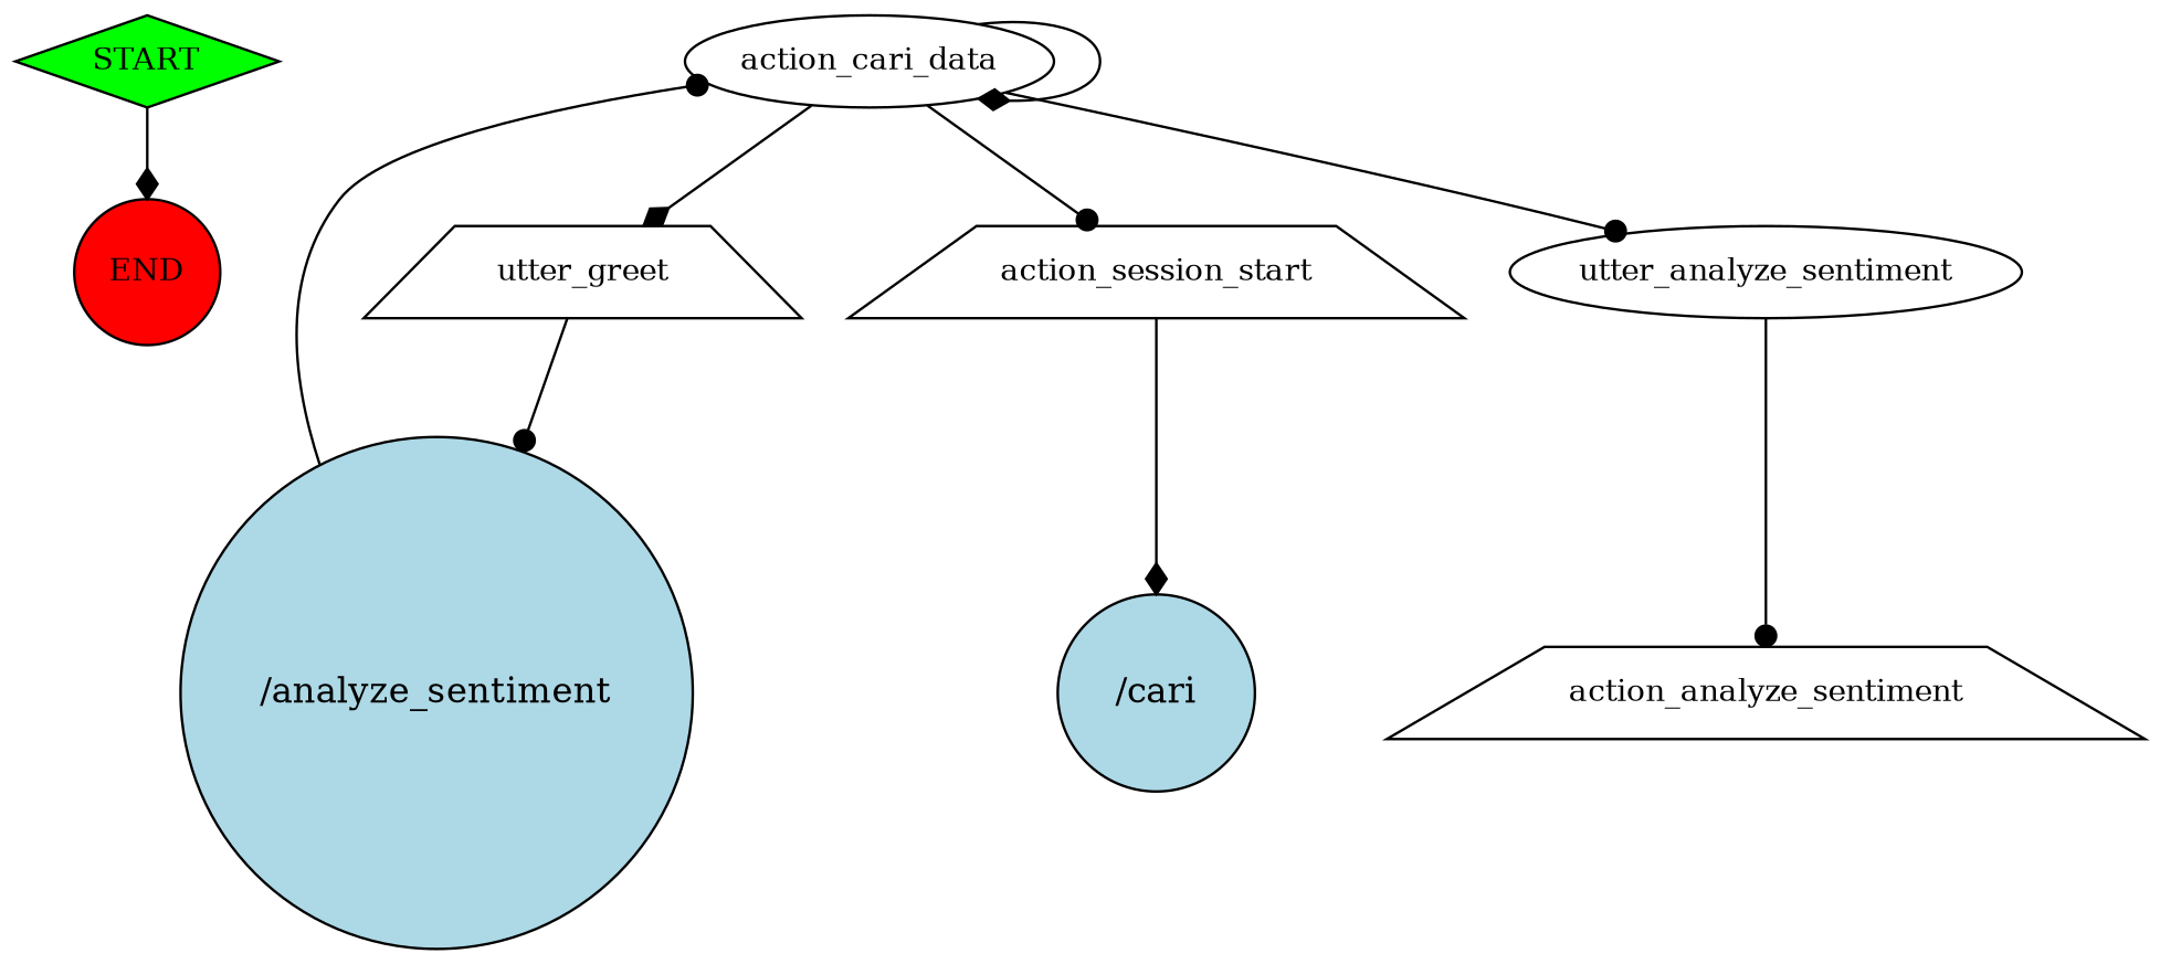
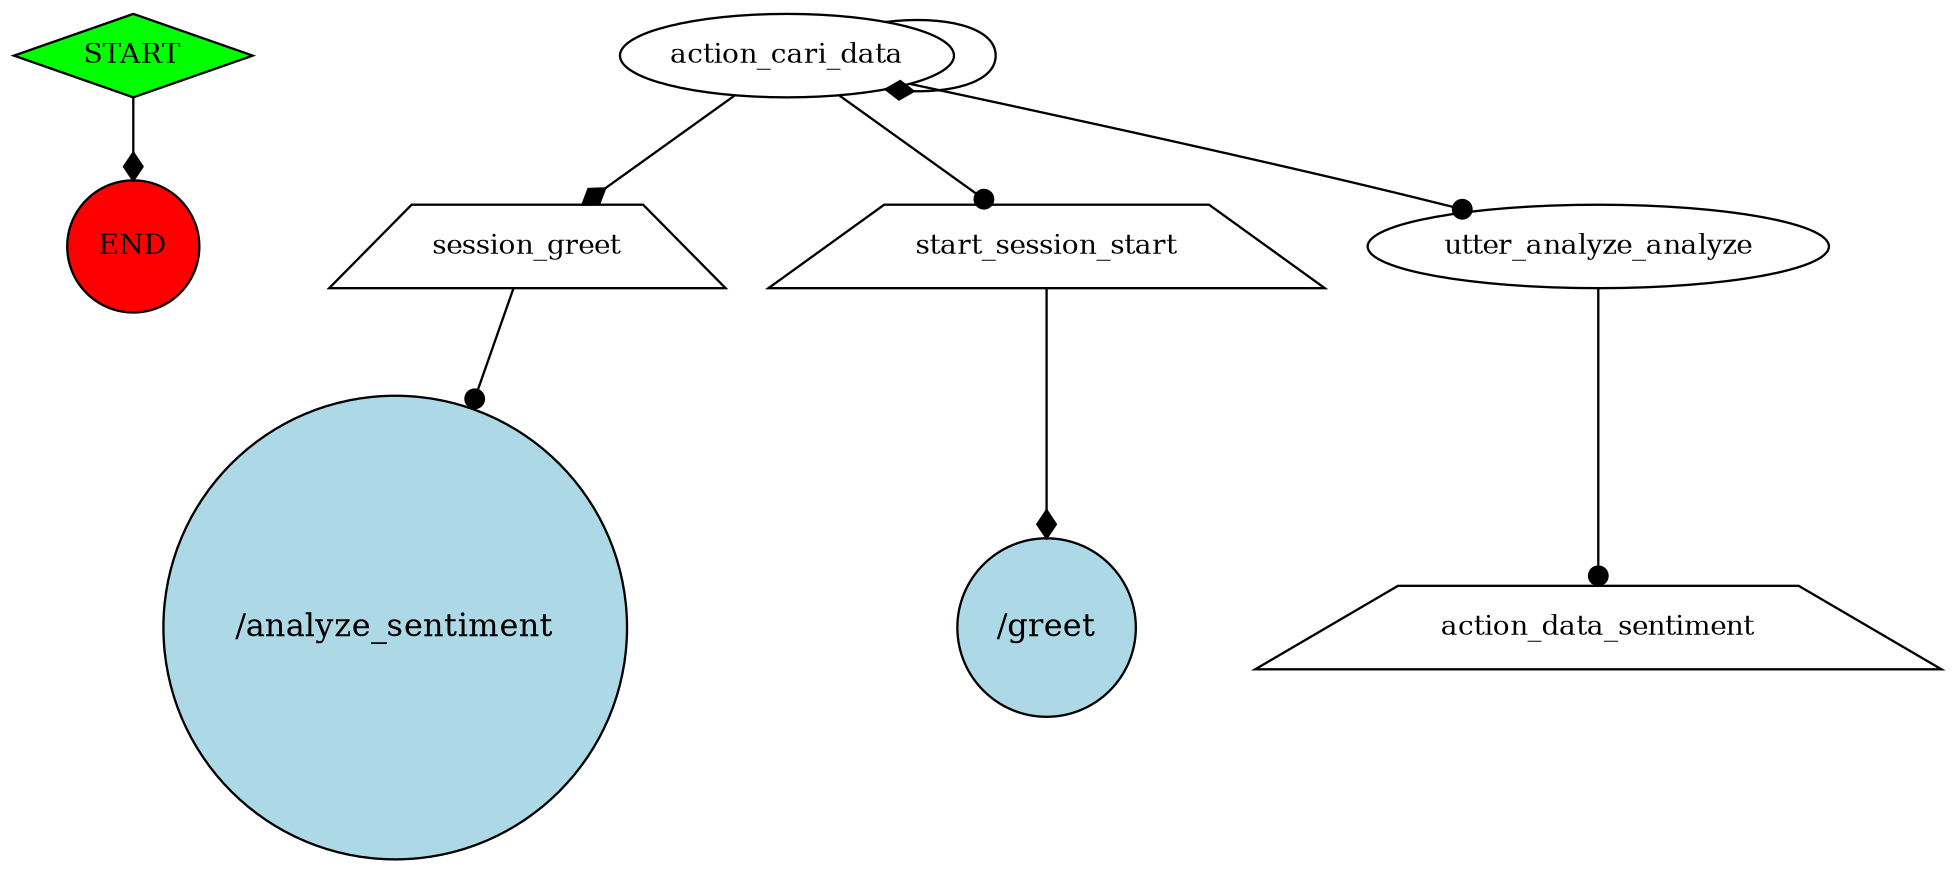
  digraph {
    node [fontsize=12 shape=circle]
    edge [arrowhead=dot]
    n1 [fillcolor=green label=START shape=diamond style=filled]
    n2 [fillcolor=red label=END style=filled]
-   n3 [label=action_session_start shape=trapezium]
-   n4 [fillcolor=lightblue label="/cari" style=filled fontsize=""]
-   n5 [label=utter_greet shape=trapezium]
+   n3 [label=start_session_start shape=trapezium]
+   n4 [fillcolor=lightblue label="/greet" style=filled fontsize=""]
+   n5 [label=session_greet shape=trapezium]
    n6 [fillcolor=lightblue label="/analyze_sentiment" style=filled fontsize=""]
    n7 [label=action_cari_data shape=ellipse]
-   n8 [label=utter_analyze_sentiment shape=ellipse]
-   n9 [label=action_analyze_sentiment shape=trapezium]
+   n8 [label=utter_analyze_analyze shape=ellipse]
+   n9 [label=action_data_sentiment shape=trapezium]
    n1 -> n2 [arrowhead=diamond]
    n3 -> n4 [arrowhead=diamond]
    n5 -> n6
-   n6 -> n7
    n7 -> n3
    n7 -> n5 [arrowhead=diamond]
    n7 -> n7 [arrowhead=diamond]
    n7 -> n8
    n8 -> n9
  }
